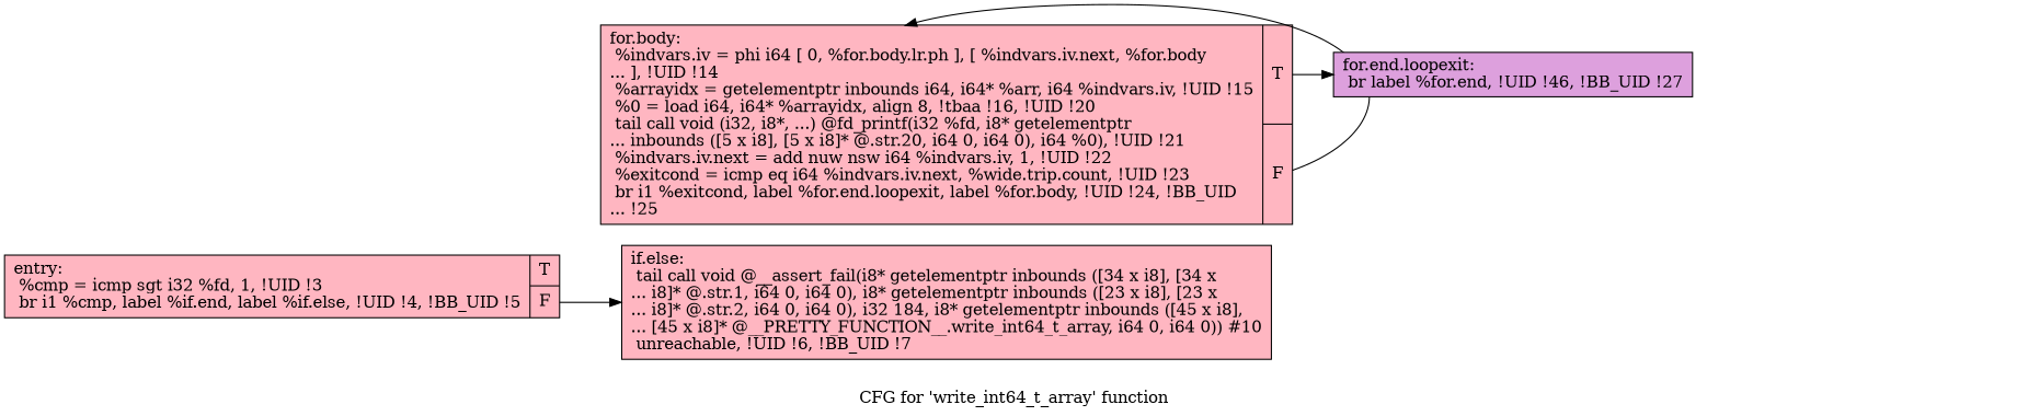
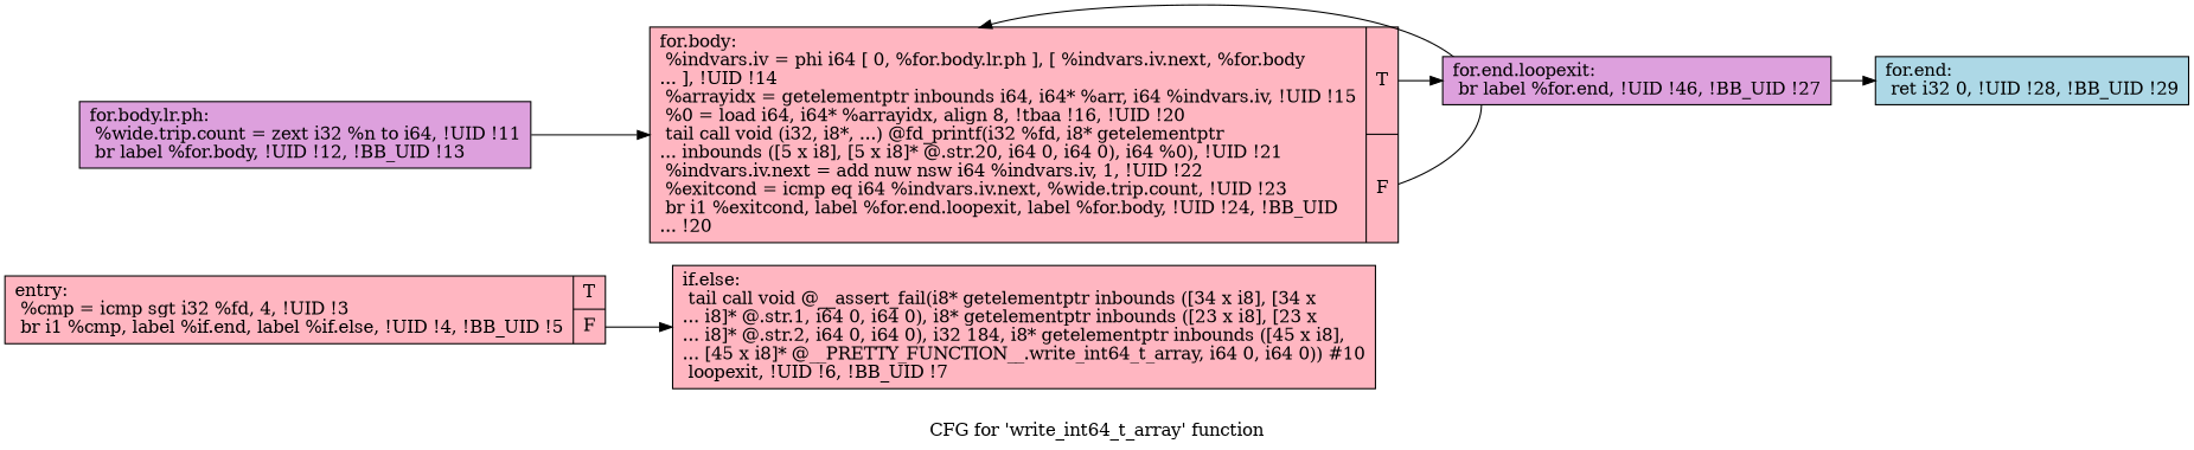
  digraph {
    label="CFG for 'write_int64_t_array' function"
    rankdir=LR
    node [fillcolor=lightpink shape=record style=filled]
    edge [tailport=s0]
-   n1 [label="{entry:\l  %cmp = icmp sgt i32 %fd, 1, !UID !3\l  br i1 %cmp, label %if.end, label %if.else, !UID !4, !BB_UID !5\l|{<s0>T|<s1>F}}"]
-   n2 [label="{if.else:                                          \l  tail call void @__assert_fail(i8* getelementptr inbounds ([34 x i8], [34 x\l... i8]* @.str.1, i64 0, i64 0), i8* getelementptr inbounds ([23 x i8], [23 x\l... i8]* @.str.2, i64 0, i64 0), i32 184, i8* getelementptr inbounds ([45 x i8],\l... [45 x i8]* @__PRETTY_FUNCTION__.write_int64_t_array, i64 0, i64 0)) #10\l  unreachable, !UID !6, !BB_UID !7\l}"]
-   n4 [label="{for.body:                                         \l  %indvars.iv = phi i64 [ 0, %for.body.lr.ph ], [ %indvars.iv.next, %for.body\l... ], !UID !14\l  %arrayidx = getelementptr inbounds i64, i64* %arr, i64 %indvars.iv, !UID !15\l  %0 = load i64, i64* %arrayidx, align 8, !tbaa !16, !UID !20\l  tail call void (i32, i8*, ...) @fd_printf(i32 %fd, i8* getelementptr\l... inbounds ([5 x i8], [5 x i8]* @.str.20, i64 0, i64 0), i64 %0), !UID !21\l  %indvars.iv.next = add nuw nsw i64 %indvars.iv, 1, !UID !22\l  %exitcond = icmp eq i64 %indvars.iv.next, %wide.trip.count, !UID !23\l  br i1 %exitcond, label %for.end.loopexit, label %for.body, !UID !24, !BB_UID\l... !25\l|{<s0>T|<s1>F}}"]
+   n1 [label="{entry:\l  %cmp = icmp sgt i32 %fd, 4, !UID !3\l  br i1 %cmp, label %if.end, label %if.else, !UID !4, !BB_UID !5\l|{<s0>T|<s1>F}}"]
+   n2 [label="{if.else:                                          \l  tail call void @__assert_fail(i8* getelementptr inbounds ([34 x i8], [34 x\l... i8]* @.str.1, i64 0, i64 0), i8* getelementptr inbounds ([23 x i8], [23 x\l... i8]* @.str.2, i64 0, i64 0), i32 184, i8* getelementptr inbounds ([45 x i8],\l... [45 x i8]* @__PRETTY_FUNCTION__.write_int64_t_array, i64 0, i64 0)) #10\l  loopexit, !UID !6, !BB_UID !7\l}"]
+   n3 [fillcolor=plum label="{for.body.lr.ph:                                   \l  %wide.trip.count = zext i32 %n to i64, !UID !11\l  br label %for.body, !UID !12, !BB_UID !13\l}"]
+   n4 [label="{for.body:                                         \l  %indvars.iv = phi i64 [ 0, %for.body.lr.ph ], [ %indvars.iv.next, %for.body\l... ], !UID !14\l  %arrayidx = getelementptr inbounds i64, i64* %arr, i64 %indvars.iv, !UID !15\l  %0 = load i64, i64* %arrayidx, align 8, !tbaa !16, !UID !20\l  tail call void (i32, i8*, ...) @fd_printf(i32 %fd, i8* getelementptr\l... inbounds ([5 x i8], [5 x i8]* @.str.20, i64 0, i64 0), i64 %0), !UID !21\l  %indvars.iv.next = add nuw nsw i64 %indvars.iv, 1, !UID !22\l  %exitcond = icmp eq i64 %indvars.iv.next, %wide.trip.count, !UID !23\l  br i1 %exitcond, label %for.end.loopexit, label %for.body, !UID !24, !BB_UID\l... !20\l|{<s0>T|<s1>F}}"]
+   n5 [fillcolor=lightblue label="{for.end:                                          \l  ret i32 0, !UID !28, !BB_UID !29\l}"]
    n6 [fillcolor=plum label="{for.end.loopexit:                                 \l  br label %for.end, !UID !46, !BB_UID !27\l}"]
    n1 -> n2 [tailport=s1]
+   n3 -> n4
    n4 -> n4 [tailport=s1]
    n4 -> n6
+   n6 -> n5
  }
